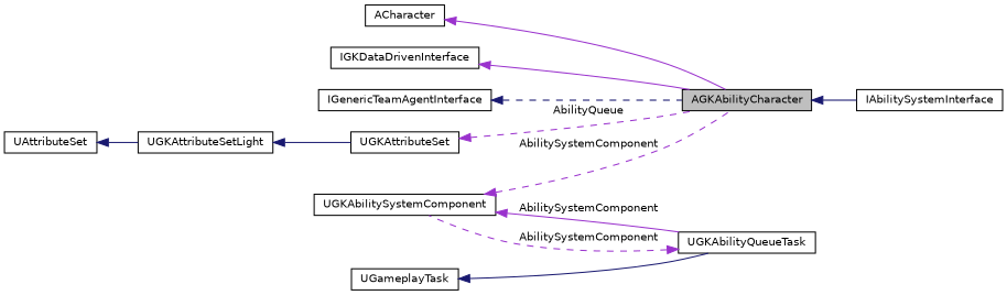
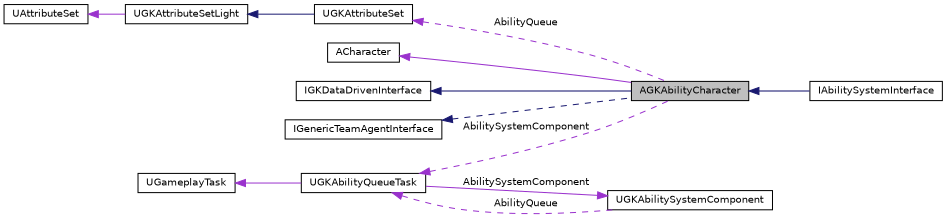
  digraph {
    rankdir=LR
    node [color=black fillcolor=white fontname=Helvetica fontsize=10 shape=record style=filled]
    edge [color=midnightblue dir=back fontname=Helvetica fontsize=10 labelfontname=Helvetica labelfontsize=10 style=solid]
    n1 [fillcolor=grey75 fontcolor=black height=0.2 label=AGKAbilityCharacter width=0.4]
    n2 [height=0.2 label=IAbilitySystemInterface width=0.4]
    n3 [height=0.2 label=ACharacter width=0.4]
    n4 [height=0.2 label=IGKDataDrivenInterface width=0.4]
    n5 [height=0.2 label=IGenericTeamAgentInterface width=0.4]
    n6 [height=0.2 label=UGKAbilitySystemComponent width=0.4]
    n7 [height=0.2 label=UGKAbilityQueueTask width=0.4]
    n8 [height=0.2 label=UGameplayTask width=0.4]
    n9 [height=0.2 label=UGKAttributeSet width=0.4]
    n10 [height=0.2 label=UGKAttributeSetLight width=0.4]
    n11 [height=0.2 label=UAttributeSet width=0.4]
    n1 -> n2
    n3 -> n1 [color=darkorchid3]
-   n4 -> n1 [color=darkorchid3]
+   n4 -> n1
    n5 -> n1 [style=dashed]
-   n6 -> n1 [color=darkorchid3 label=" AbilitySystemComponent" style=dashed]
+   n7 -> n1 [color=darkorchid3 label=" AbilitySystemComponent" style=dashed]
    n6 -> n7 [color=darkorchid3 label=" AbilitySystemComponent"]
-   n7 -> n6 [color=darkorchid3 label=" AbilitySystemComponent" style=dashed]
-   n8 -> n7
+   n7 -> n6 [color=darkorchid3 label=" AbilityQueue" style=dashed]
+   n8 -> n7 [color=darkorchid3]
    n9 -> n1 [color=darkorchid3 label=" AbilityQueue" style=dashed]
    n10 -> n9
-   n11 -> n10
+   n11 -> n10 [color=darkorchid3]
  }
